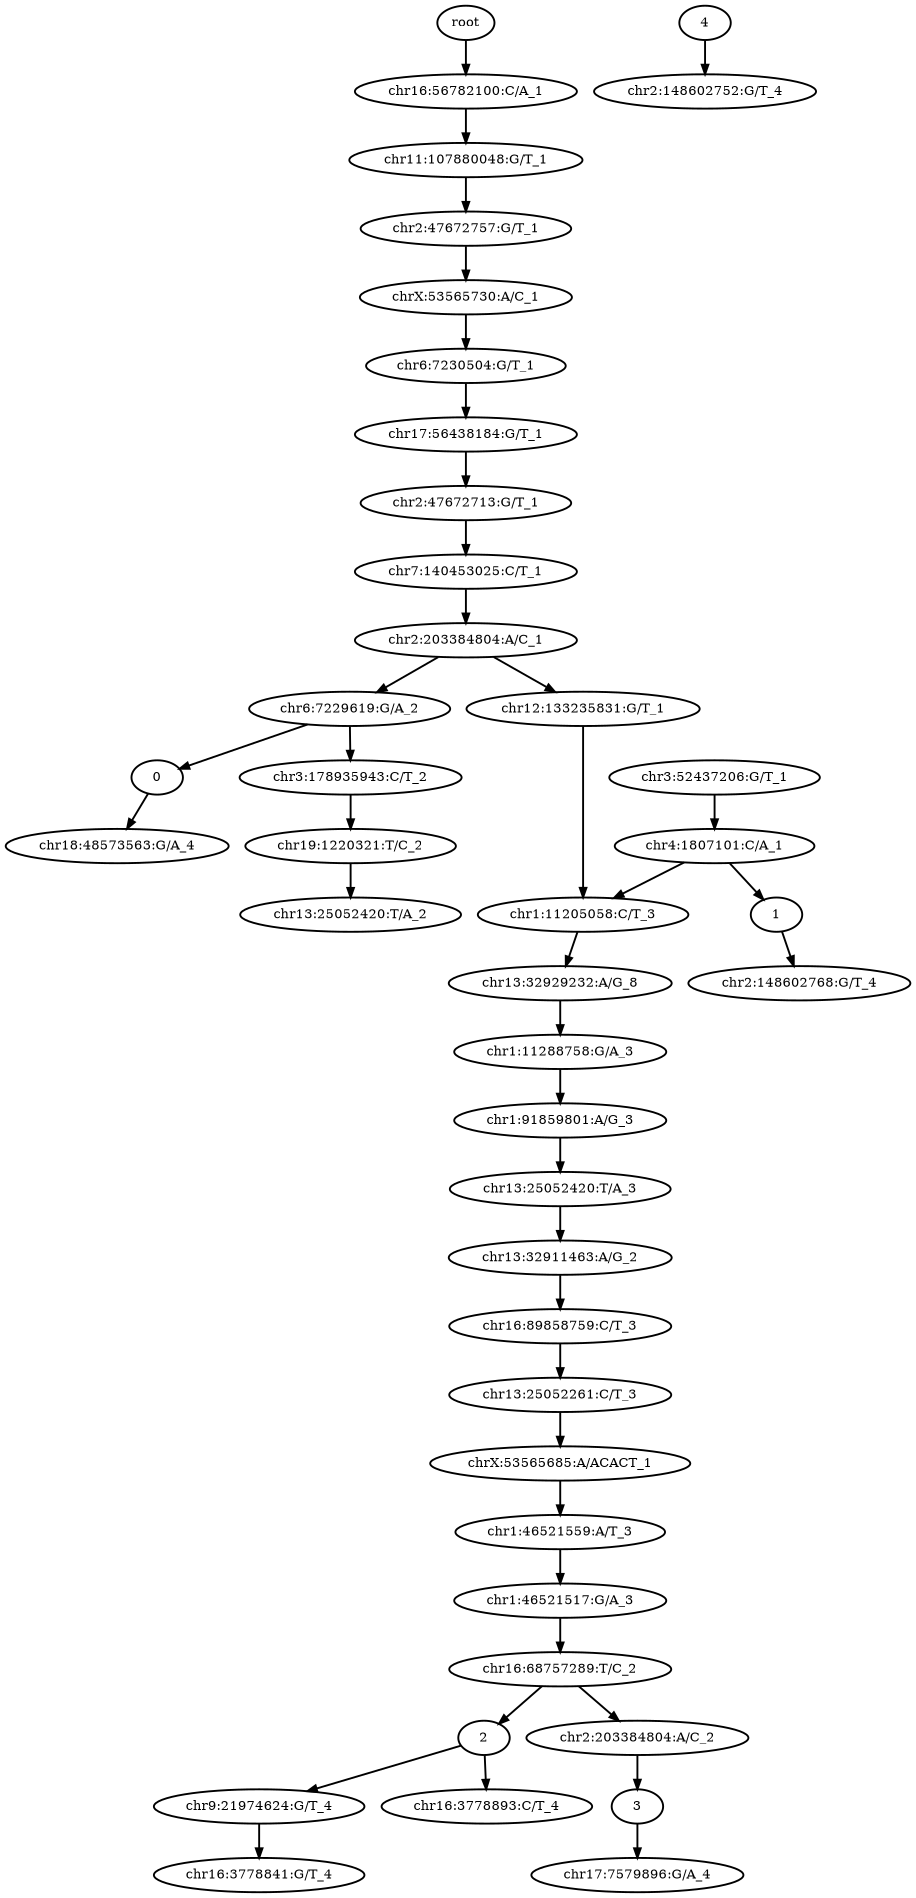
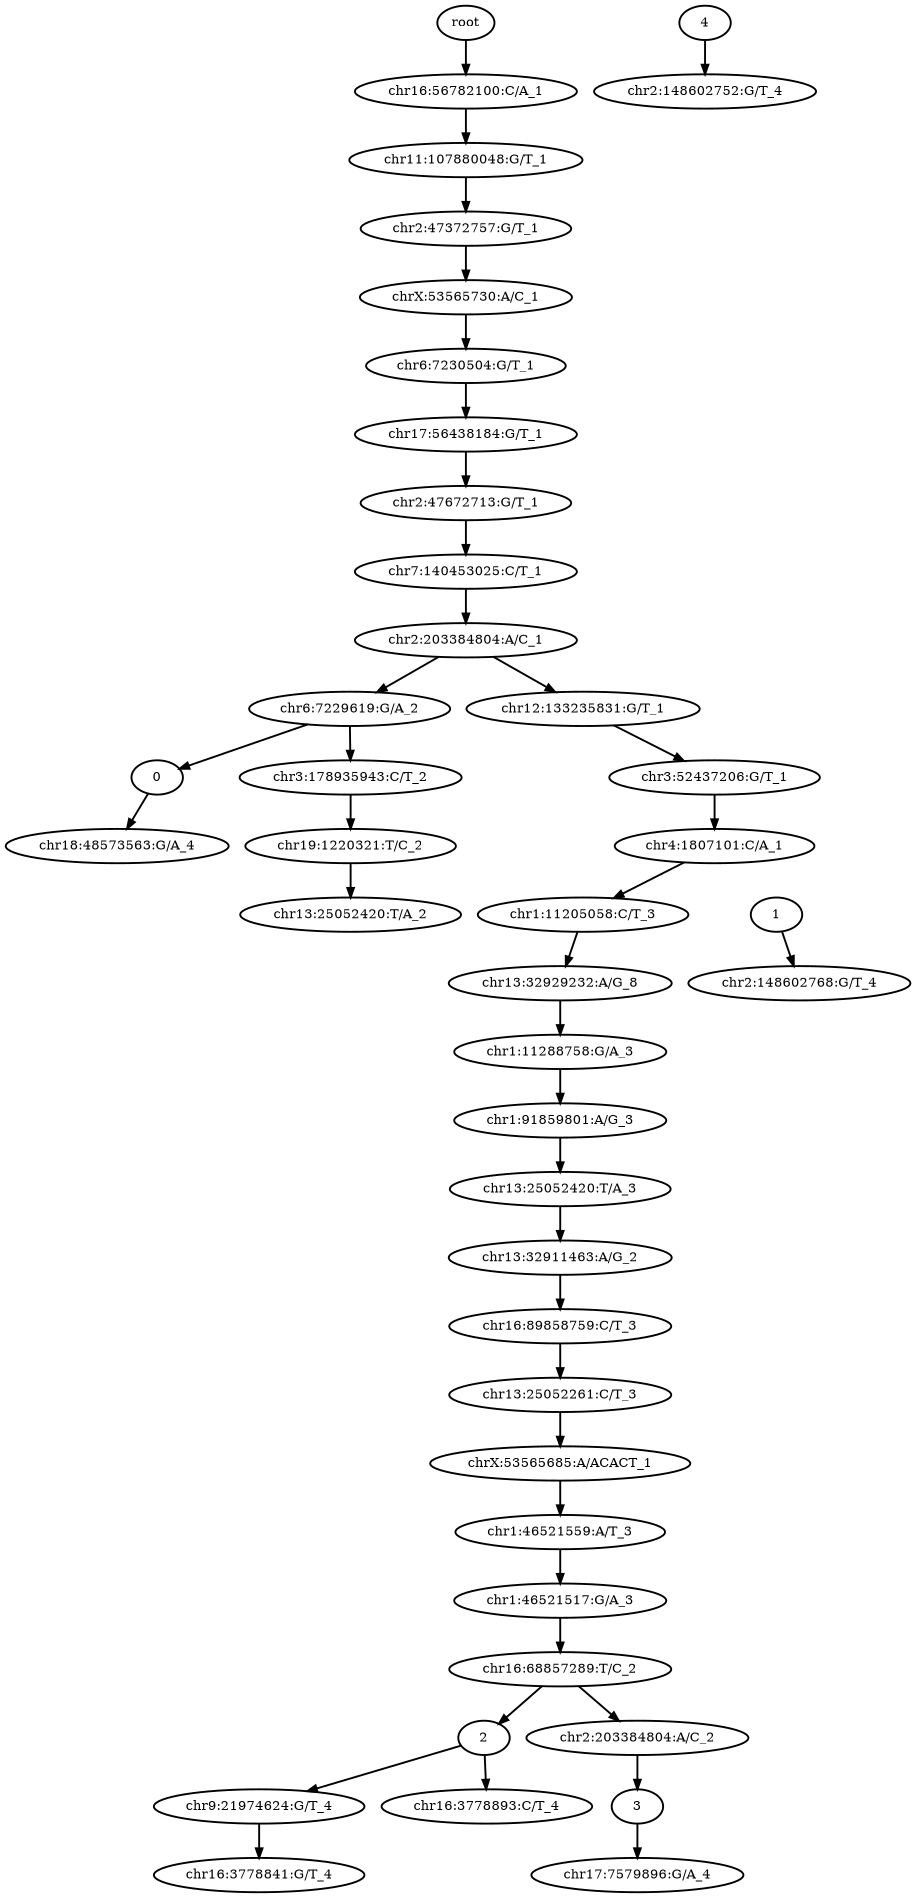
  digraph {
    rankdir=TB
    node [style=bold]
    edge [style=bold]
    n1 [label=root]
    n2 [label="chr16:56782100:C/A_1"]
    n3 [label="chr11:107880048:G/T_1"]
    n4 [label="chr6:7229619:G/A_2"]
    n5 [label=0]
    n6 [label="chr3:178935943:C/T_2"]
    n7 [label="chr18:48573563:G/A_4"]
    n8 [label="chr19:1220321:T/C_2"]
    n9 [label=1]
    n10 [label="chr2:148602768:G/T_4"]
    n11 [label="chr1:11205058:C/T_3"]
    n12 [label="chr13:32929232:A/G_8"]
    n13 [label="chr1:11288758:G/A_3"]
    n14 [label="chr1:91859801:A/G_3"]
    n15 [label="chr13:25052420:T/A_3"]
    n16 [label="chr13:32911463:A/G_2"]
    n17 [label="chr16:89858759:C/T_3"]
    n18 [label="chr13:25052261:C/T_3"]
    n19 [label="chrX:53565685:A/ACACT_1"]
    n20 [label="chr1:46521559:A/T_3"]
    n21 [label="chr1:46521517:G/A_3"]
-   n22 [label="chr16:68757289:T/C_2"]
+   n22 [label="chr16:68857289:T/C_2"]
    n23 [label=2]
    n24 [label="chr2:203384804:A/C_2"]
    n25 [label="chr9:21974624:G/T_4"]
    n26 [label="chr16:3778893:C/T_4"]
    n27 [label=3]
    n28 [label="chr16:3778841:G/T_4"]
    n29 [label="chr17:7579896:G/A_4"]
    n30 [label="chr13:25052420:T/A_2"]
    n31 [label=4]
    n32 [label="chr2:148602752:G/T_4"]
-   n33 [label="chr2:47672757:G/T_1"]
+   n33 [label="chr2:47372757:G/T_1"]
    n34 [label="chrX:53565730:A/C_1"]
    n35 [label="chr6:7230504:G/T_1"]
    n36 [label="chr17:56438184:G/T_1"]
    n37 [label="chr2:47672713:G/T_1"]
    n38 [label="chr7:140453025:C/T_1"]
    n39 [label="chr2:203384804:A/C_1"]
    n40 [label="chr12:133235831:G/T_1"]
    n41 [label="chr3:52437206:G/T_1"]
    n42 [label="chr4:1807101:C/A_1"]
    n1 -> n2
    n2 -> n3
    n3 -> n33
    n4 -> n5
    n4 -> n6
    n5 -> n7
    n6 -> n8
    n8 -> n30
    n9 -> n10
    n11 -> n12
    n12 -> n13
    n13 -> n14
    n14 -> n15
    n15 -> n16
    n16 -> n17
    n17 -> n18
    n18 -> n19
    n19 -> n20
    n20 -> n21
    n21 -> n22
    n22 -> n23
    n22 -> n24
    n23 -> n25
    n23 -> n26
    n24 -> n27
    n25 -> n28
    n27 -> n29
    n31 -> n32
    n33 -> n34
    n34 -> n35
    n35 -> n36
    n36 -> n37
    n37 -> n38
    n38 -> n39
    n39 -> n4
    n39 -> n40
-   n40 -> n11
+   n40 -> n41
    n41 -> n42
-   n42 -> n9
    n42 -> n11
  }
